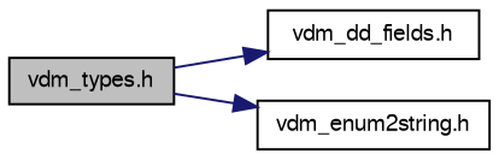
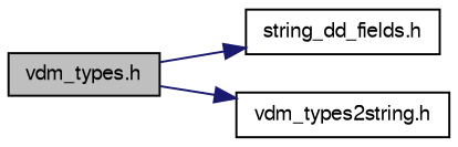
  digraph {
    rankdir=LR
    node [color=black fontname=FreeSans fontsize=10 shape=record]
    edge [color=midnightblue fontname=FreeSans fontsize=10 labelfontname=FreeSans labelfontsize=10 style=solid]
    n1 [fillcolor=grey75 fontcolor=black height=0.2 label="vdm_types.h" style=filled width=0.4]
-   n2 [height=0.2 label="vdm_dd_fields.h" width=0.4]
-   n3 [height=0.2 label="vdm_enum2string.h" width=0.4]
+   n2 [height=0.2 label="string_dd_fields.h" width=0.4]
+   n3 [height=0.2 label="vdm_types2string.h" width=0.4]
    n1 -> n2
    n1 -> n3
  }
